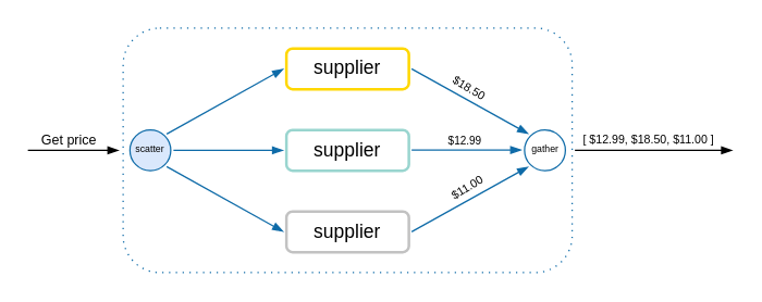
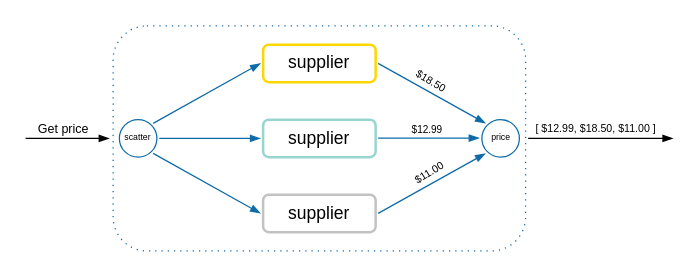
  <mxCell id="0" />
  <mxCell id="1" parent="0" />
  <mxCell id="2" value="" style="rounded=1;whiteSpace=wrap;html=1;labelBackgroundColor=none;strokeColor=#0E6BA8;fontSize=13;fontColor=#000000;dashed=1;dashPattern=1 4;" parent="1" vertex="1"><mxGeometry x="90" y="20" width="330" height="180" as="geometry" /></mxCell>
  <mxCell id="3" value="supplier" style="rounded=1;whiteSpace=wrap;html=1;fontSize=14;fillColor=#FFFFFF;strokeWidth=2;perimeterSpacing=2;strokeColor=#FFD700;spacingBottom=2;" parent="1" vertex="1"><mxGeometry x="210" y="35" width="90" height="30" as="geometry" /></mxCell>
  <mxCell id="4" value="&lt;span style=&quot;font-size: 14px&quot;&gt;supplier&lt;/span&gt;" style="rounded=1;whiteSpace=wrap;html=1;fontSize=16;strokeColor=#99D5CF;fillColor=#FFFFFF;strokeWidth=2;perimeterSpacing=2;spacingBottom=2;" parent="1" vertex="1"><mxGeometry x="210" y="95" width="90" height="30" as="geometry" /></mxCell>
  <mxCell id="5" value="&lt;span style=&quot;font-size: 14px&quot;&gt;supplier&lt;/span&gt;" style="rounded=1;whiteSpace=wrap;html=1;fontSize=16;fillColor=#FFFFFF;strokeWidth=2;strokeColor=#c2c2c2;perimeterSpacing=2;spacing=0;spacingBottom=2;" parent="1" vertex="1"><mxGeometry x="210" y="155" width="90" height="30" as="geometry" /></mxCell>
  <mxCell id="6" value="" style="endArrow=blockThin;html=1;endFill=1;entryX=0;entryY=0.5;entryDx=0;entryDy=0;exitX=1;exitY=0;exitDx=0;exitDy=0;strokeColor=#0E6BA8;" parent="1" source="9" target="3" edge="1"><mxGeometry width="50" height="50" relative="1" as="geometry"><mxPoint x="125.21" y="104.96" as="sourcePoint" /><mxPoint x="130" y="185" as="targetPoint" /></mxGeometry></mxCell>
  <mxCell id="7" value="" style="endArrow=blockThin;html=1;endFill=1;entryX=0;entryY=0.5;entryDx=0;entryDy=0;exitX=1;exitY=1;exitDx=0;exitDy=0;strokeColor=#0E6BA8;" parent="1" source="9" target="5" edge="1"><mxGeometry width="50" height="50" relative="1" as="geometry"><mxPoint x="125.27" y="115.31" as="sourcePoint" /><mxPoint x="218" y="60" as="targetPoint" /></mxGeometry></mxCell>
  <mxCell id="8" value="" style="endArrow=blockThin;html=1;endFill=1;entryX=0;entryY=0.5;entryDx=0;entryDy=0;exitX=1;exitY=0.5;exitDx=0;exitDy=0;strokeColor=#0E6BA8;" parent="1" source="9" target="4" edge="1"><mxGeometry width="50" height="50" relative="1" as="geometry"><mxPoint x="130" y="105" as="sourcePoint" /><mxPoint x="218" y="60" as="targetPoint" /></mxGeometry></mxCell>
- <mxCell id="9" value="scatter" style="ellipse;whiteSpace=wrap;html=1;labelBackgroundColor=none;strokeColor=#0E6BA8;fontSize=7;fontColor=#000000;perimeterSpacing=2;spacingBottom=1;fillColor=#dae8fc;" parent="1" vertex="1"><mxGeometry x="95" y="95" width="30" height="30" as="geometry" /></mxCell>
- <mxCell id="10" value="gather" style="ellipse;whiteSpace=wrap;html=1;labelBackgroundColor=none;strokeColor=#0E6BA8;fontSize=7;fontColor=#000000;perimeterSpacing=2;spacingBottom=1;spacingLeft=1;" parent="1" vertex="1"><mxGeometry x="385" y="95" width="30" height="30" as="geometry" /></mxCell>
+ <mxCell id="9" value="scatter" style="ellipse;whiteSpace=wrap;html=1;labelBackgroundColor=none;strokeColor=#0E6BA8;fontSize=7;fontColor=#000000;perimeterSpacing=2;spacingBottom=1;" parent="1" vertex="1"><mxGeometry x="95" y="95" width="30" height="30" as="geometry" /></mxCell>
+ <mxCell id="10" value="price" style="ellipse;whiteSpace=wrap;html=1;labelBackgroundColor=none;strokeColor=#0E6BA8;fontSize=7;fontColor=#000000;perimeterSpacing=2;spacingBottom=1;spacingLeft=1;" parent="1" vertex="1"><mxGeometry x="385" y="95" width="30" height="30" as="geometry" /></mxCell>
  <mxCell id="11" value="" style="endArrow=blockThin;html=1;endFill=1;entryX=0;entryY=0.5;entryDx=0;entryDy=0;exitX=1;exitY=0.5;exitDx=0;exitDy=0;strokeColor=#0E6BA8;" parent="1" edge="1"><mxGeometry width="50" height="50" relative="1" as="geometry"><mxPoint x="302" y="109.78" as="sourcePoint" /><mxPoint x="383" y="109.78" as="targetPoint" /></mxGeometry></mxCell>
  <mxCell id="12" value="" style="endArrow=blockThin;html=1;endFill=1;exitX=1;exitY=0.5;exitDx=0;exitDy=0;entryX=0;entryY=0;entryDx=0;entryDy=0;strokeColor=#0E6BA8;" parent="1" source="3" target="10" edge="1"><mxGeometry width="50" height="50" relative="1" as="geometry"><mxPoint x="329.021" y="64.999" as="sourcePoint" /><mxPoint x="400" y="65" as="targetPoint" /></mxGeometry></mxCell>
  <mxCell id="13" value="$18.50" style="edgeLabel;html=1;align=center;verticalAlign=middle;resizable=0;points=[];fontSize=8.5;fontColor=#000000;rotation=31;" parent="12" vertex="1" connectable="0"><mxGeometry x="-0.385" y="1" relative="1" as="geometry"><mxPoint x="15" as="offset" /></mxGeometry></mxCell>
  <mxCell id="14" value="" style="endArrow=blockThin;html=1;endFill=1;exitX=1;exitY=0.5;exitDx=0;exitDy=0;entryX=0;entryY=1;entryDx=0;entryDy=0;strokeColor=#0E6BA8;" parent="1" source="5" target="10" edge="1"><mxGeometry width="50" height="50" relative="1" as="geometry"><mxPoint x="320" y="155" as="sourcePoint" /><mxPoint x="370" y="119" as="targetPoint" /></mxGeometry></mxCell>
  <mxCell id="15" value="" style="endArrow=blockThin;html=1;endFill=1;" parent="1" edge="1"><mxGeometry width="50" height="50" relative="1" as="geometry"><mxPoint x="422" y="110" as="sourcePoint" /><mxPoint x="538" y="110" as="targetPoint" /></mxGeometry></mxCell>
  <mxCell id="16" value="[ $12.99, $18.50, $11.00 ]" style="edgeLabel;html=1;align=center;verticalAlign=middle;resizable=0;points=[];fontSize=8.5;" parent="15" vertex="1" connectable="0"><mxGeometry x="-0.275" y="1" relative="1" as="geometry"><mxPoint x="11" y="-8" as="offset" /></mxGeometry></mxCell>
  <mxCell id="17" value="$11.00" style="edgeLabel;html=1;align=center;verticalAlign=middle;resizable=0;points=[];fontSize=8.5;fontColor=#000000;rotation=329;" parent="1" vertex="1" connectable="0"><mxGeometry x="342" y="138" as="geometry" /></mxCell>
  <mxCell id="18" value="$12.99" style="edgeLabel;html=1;align=center;verticalAlign=middle;resizable=0;points=[];fontSize=8;fontColor=#000000;rotation=0;" parent="1" vertex="1" connectable="0"><mxGeometry x="340" y="102" as="geometry" /></mxCell>
  <mxCell id="19" value="" style="endArrow=blockThin;html=1;endFill=1;" parent="1" edge="1"><mxGeometry width="50" height="50" relative="1" as="geometry"><mxPoint x="20" y="110" as="sourcePoint" /><mxPoint x="87" y="110" as="targetPoint" /></mxGeometry></mxCell>
  <mxCell id="20" value="Get price" style="edgeLabel;html=1;align=center;verticalAlign=middle;resizable=0;points=[];fontSize=10;" parent="19" vertex="1" connectable="0"><mxGeometry x="-0.275" y="1" relative="1" as="geometry"><mxPoint x="5.74" y="-8" as="offset" /></mxGeometry></mxCell>
